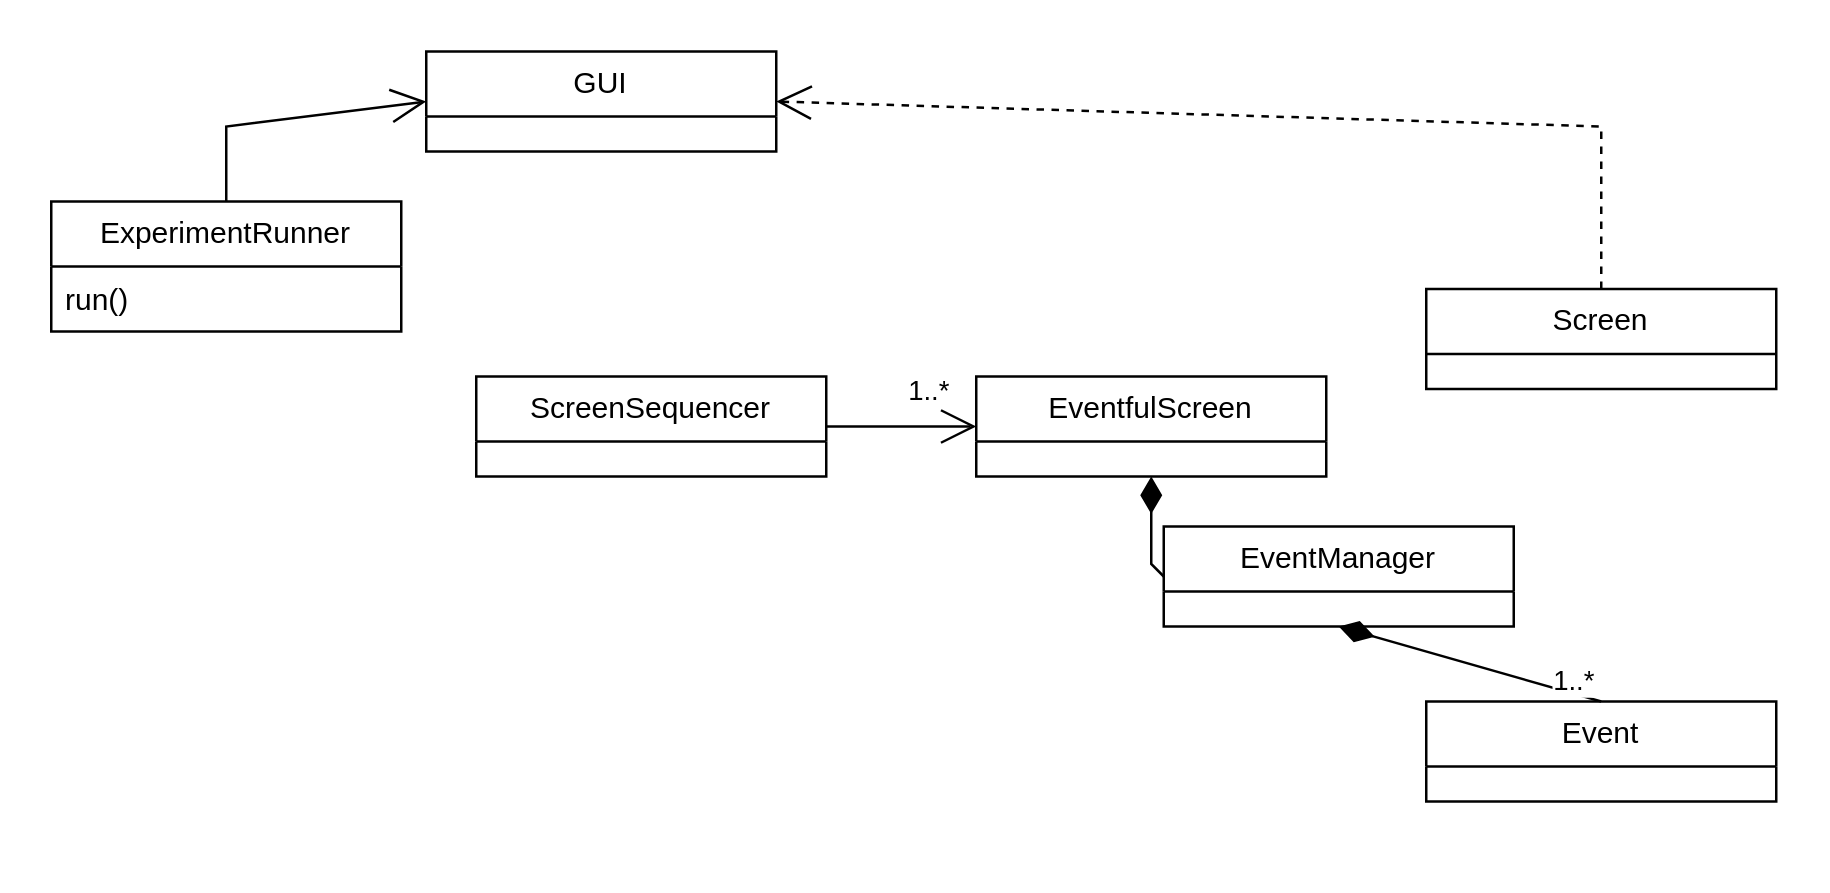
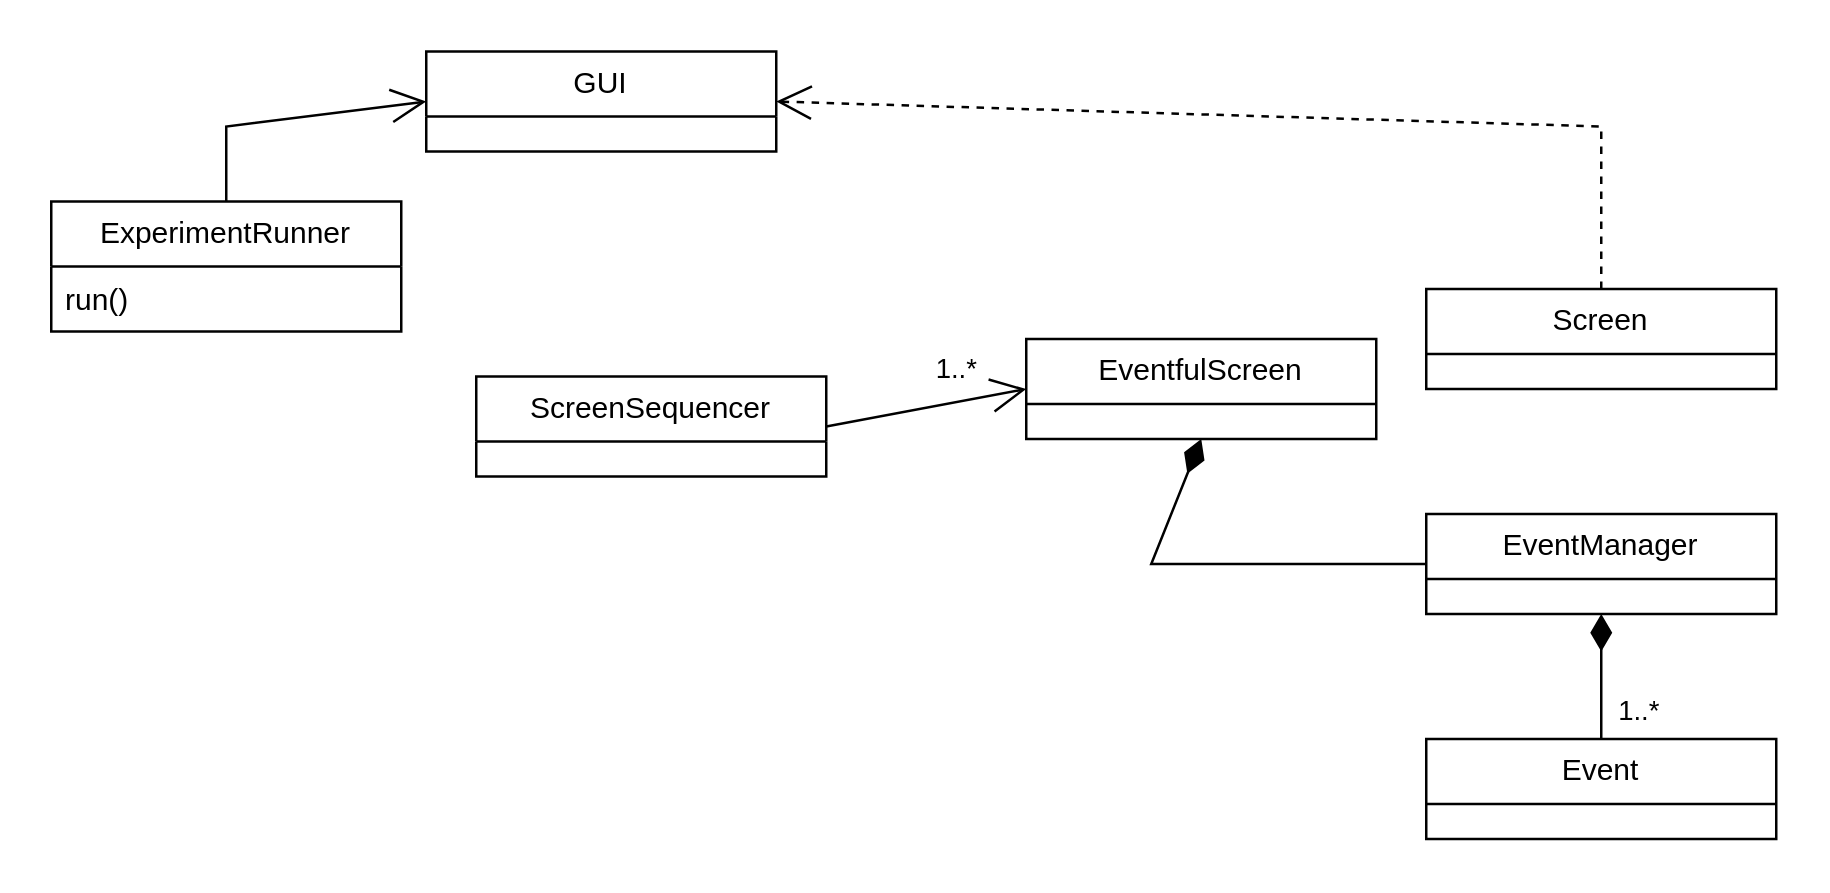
  <mxCell id="0" />
  <mxCell id="1" parent="0" />
  <mxCell id="2" value="ExperimentRunner" style="swimlane;fontStyle=0;childLayout=stackLayout;horizontal=1;startSize=26;fillColor=none;horizontalStack=0;resizeParent=1;resizeParentMax=0;resizeLast=0;collapsible=1;marginBottom=0;whiteSpace=wrap;html=1;" parent="1" vertex="1"><mxGeometry x="20" y="80" width="140" height="52" as="geometry" /></mxCell>
  <mxCell id="3" value="run()" style="text;strokeColor=none;fillColor=none;align=left;verticalAlign=top;spacingLeft=4;spacingRight=4;overflow=hidden;rotatable=0;points=[[0,0.5],[1,0.5]];portConstraint=eastwest;whiteSpace=wrap;html=1;" parent="2" vertex="1"><mxGeometry y="26" width="140" height="26" as="geometry" /></mxCell>
  <mxCell id="4" value="GUI" style="swimlane;fontStyle=0;childLayout=stackLayout;horizontal=1;startSize=26;fillColor=none;horizontalStack=0;resizeParent=1;resizeParentMax=0;resizeLast=0;collapsible=1;marginBottom=0;whiteSpace=wrap;html=1;" parent="1" vertex="1"><mxGeometry x="170" y="20" width="140" height="40" as="geometry" /></mxCell>
  <mxCell id="5" value="ScreenSequencer" style="swimlane;fontStyle=0;childLayout=stackLayout;horizontal=1;startSize=26;fillColor=none;horizontalStack=0;resizeParent=1;resizeParentMax=0;resizeLast=0;collapsible=1;marginBottom=0;whiteSpace=wrap;html=1;" parent="1" vertex="1"><mxGeometry x="190" y="150" width="140" height="40" as="geometry" /></mxCell>
  <mxCell id="6" value="" style="endArrow=open;endSize=12;html=1;rounded=0;exitX=0.5;exitY=0;exitDx=0;exitDy=0;entryX=0;entryY=0.5;entryDx=0;entryDy=0;" parent="1" source="2" target="4" edge="1"><mxGeometry width="160" relative="1" as="geometry"><mxPoint x="100" y="142" as="sourcePoint" /><mxPoint x="220" y="180" as="targetPoint" /><Array as="points"><mxPoint x="90" y="50" /></Array></mxGeometry></mxCell>
- <mxCell id="7" value="EventfulScreen" style="swimlane;fontStyle=0;childLayout=stackLayout;horizontal=1;startSize=26;fillColor=none;horizontalStack=0;resizeParent=1;resizeParentMax=0;resizeLast=0;collapsible=1;marginBottom=0;whiteSpace=wrap;html=1;" vertex="1" parent="1"><mxGeometry x="390" y="150" width="140" height="40" as="geometry" /></mxCell>
+ <mxCell id="7" value="EventfulScreen" style="swimlane;fontStyle=0;childLayout=stackLayout;horizontal=1;startSize=26;fillColor=none;horizontalStack=0;resizeParent=1;resizeParentMax=0;resizeLast=0;collapsible=1;marginBottom=0;whiteSpace=wrap;html=1;" vertex="1" parent="1"><mxGeometry x="410" y="135" width="140" height="40" as="geometry" /></mxCell>
  <mxCell id="8" value="" style="endArrow=open;endSize=12;html=1;rounded=0;exitX=1;exitY=0.5;exitDx=0;exitDy=0;entryX=0;entryY=0.5;entryDx=0;entryDy=0;" edge="1" parent="1" source="5" target="7"><mxGeometry width="160" relative="1" as="geometry"><mxPoint x="100" y="142" as="sourcePoint" /><mxPoint x="200" y="180" as="targetPoint" /></mxGeometry></mxCell>
  <mxCell id="9" value="1..*" style="edgeLabel;html=1;align=center;verticalAlign=middle;resizable=0;points=[];" vertex="1" connectable="0" parent="8"><mxGeometry x="0.149" y="3" relative="1" as="geometry"><mxPoint x="6" y="-12" as="offset" /></mxGeometry></mxCell>
  <mxCell id="10" value="Screen" style="swimlane;fontStyle=0;childLayout=stackLayout;horizontal=1;startSize=26;fillColor=none;horizontalStack=0;resizeParent=1;resizeParentMax=0;resizeLast=0;collapsible=1;marginBottom=0;whiteSpace=wrap;html=1;" vertex="1" parent="1"><mxGeometry x="570" y="115" width="140" height="40" as="geometry" /></mxCell>
- <mxCell id="11" value="EventManager" style="swimlane;fontStyle=0;childLayout=stackLayout;horizontal=1;startSize=26;fillColor=none;horizontalStack=0;resizeParent=1;resizeParentMax=0;resizeLast=0;collapsible=1;marginBottom=0;whiteSpace=wrap;html=1;" vertex="1" parent="1"><mxGeometry x="465" y="210" width="140" height="40" as="geometry" /></mxCell>
+ <mxCell id="11" value="EventManager" style="swimlane;fontStyle=0;childLayout=stackLayout;horizontal=1;startSize=26;fillColor=none;horizontalStack=0;resizeParent=1;resizeParentMax=0;resizeLast=0;collapsible=1;marginBottom=0;whiteSpace=wrap;html=1;" vertex="1" parent="1"><mxGeometry x="570" y="205" width="140" height="40" as="geometry" /></mxCell>
  <mxCell id="12" value="" style="endArrow=diamondThin;endSize=12;html=1;rounded=0;entryX=0.5;entryY=1;entryDx=0;entryDy=0;endFill=1;exitX=0;exitY=0.5;exitDx=0;exitDy=0;" edge="1" parent="1" source="11" target="7"><mxGeometry width="160" relative="1" as="geometry"><mxPoint x="579" y="141" as="sourcePoint" /><mxPoint x="470" y="160" as="targetPoint" /><Array as="points"><mxPoint x="460" y="225" /></Array></mxGeometry></mxCell>
  <mxCell id="13" value="" style="endArrow=open;endSize=12;html=1;rounded=0;exitX=0.5;exitY=0;exitDx=0;exitDy=0;entryX=1;entryY=0.5;entryDx=0;entryDy=0;dashed=1;" edge="1" parent="1" source="10" target="4"><mxGeometry width="160" relative="1" as="geometry"><mxPoint x="100" y="142" as="sourcePoint" /><mxPoint x="200" y="180" as="targetPoint" /><Array as="points"><mxPoint x="640" y="50" /></Array></mxGeometry></mxCell>
- <mxCell id="14" value="Event" style="swimlane;fontStyle=0;childLayout=stackLayout;horizontal=1;startSize=26;fillColor=none;horizontalStack=0;resizeParent=1;resizeParentMax=0;resizeLast=0;collapsible=1;marginBottom=0;whiteSpace=wrap;html=1;" vertex="1" parent="1"><mxGeometry x="570" y="280" width="140" height="40" as="geometry" /></mxCell>
+ <mxCell id="14" value="Event" style="swimlane;fontStyle=0;childLayout=stackLayout;horizontal=1;startSize=26;fillColor=none;horizontalStack=0;resizeParent=1;resizeParentMax=0;resizeLast=0;collapsible=1;marginBottom=0;whiteSpace=wrap;html=1;" vertex="1" parent="1"><mxGeometry x="570" y="295" width="140" height="40" as="geometry" /></mxCell>
  <mxCell id="15" value="" style="endArrow=diamondThin;endSize=12;html=1;rounded=0;entryX=0.5;entryY=1;entryDx=0;entryDy=0;endFill=1;exitX=0.5;exitY=0;exitDx=0;exitDy=0;" edge="1" parent="1" source="14" target="11"><mxGeometry width="160" relative="1" as="geometry"><mxPoint x="580" y="235" as="sourcePoint" /><mxPoint x="470" y="200" as="targetPoint" /></mxGeometry></mxCell>
  <mxCell id="16" value="1..*" style="edgeLabel;html=1;align=center;verticalAlign=middle;resizable=0;points=[];" vertex="1" connectable="0" parent="15"><mxGeometry x="-0.528" y="-1" relative="1" as="geometry"><mxPoint x="13" as="offset" /></mxGeometry></mxCell>
